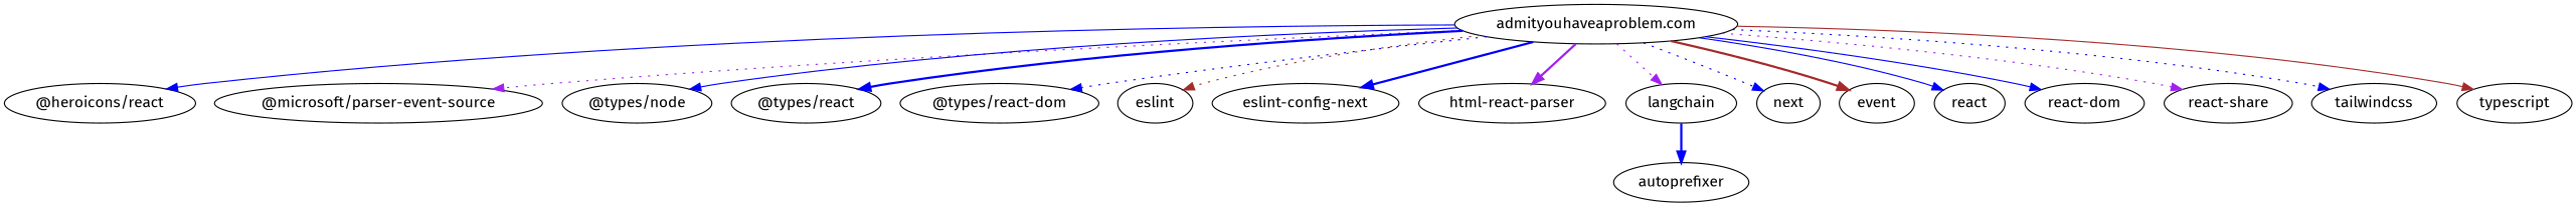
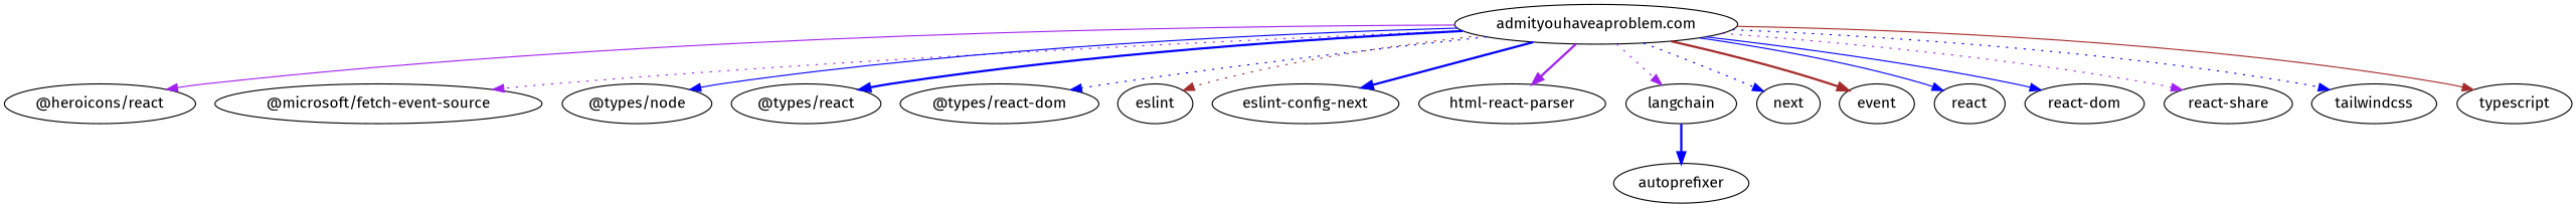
  digraph {
    fontname="Fira Sans"
    node [fontname="Fira Sans"]
    edge [color=blue fontname="Fira Sans" style=dotted]
    n1 [label="admityouhaveaproblem.com"]
    n2 [label="@heroicons/react"]
-   n3 [label="@microsoft/parser-event-source"]
+   n3 [label="@microsoft/fetch-event-source"]
    n4 [label="@types/node"]
    n5 [label="@types/react"]
    n6 [label="@types/react-dom"]
    n7 [label=eslint]
    n8 [label="eslint-config-next"]
    n9 [label="html-react-parser"]
    n10 [label=langchain]
    n11 [label=next]
    n12 [label=event]
    n13 [label=react]
    n14 [label="react-dom"]
    n15 [label="react-share"]
    n16 [label=tailwindcss]
    n17 [label=typescript]
    n18 [label=autoprefixer]
-   n1 -> n2 [style=solid]
+   n1 -> n2 [color=purple style=solid]
    n1 -> n3 [color=purple]
    n1 -> n4 [style=solid]
    n1 -> n5 [style=bold]
    n1 -> n6
    n1 -> n7 [color=brown]
    n1 -> n8 [style=bold]
    n1 -> n9 [color=purple style=bold]
    n1 -> n10 [color=purple]
    n1 -> n11
    n1 -> n12 [color=brown style=bold]
    n1 -> n13 [style=solid]
    n1 -> n14 [style=solid]
    n1 -> n15 [color=purple]
    n1 -> n16
    n1 -> n17 [color=brown style=solid]
    n10 -> n18 [style=bold]
  }
